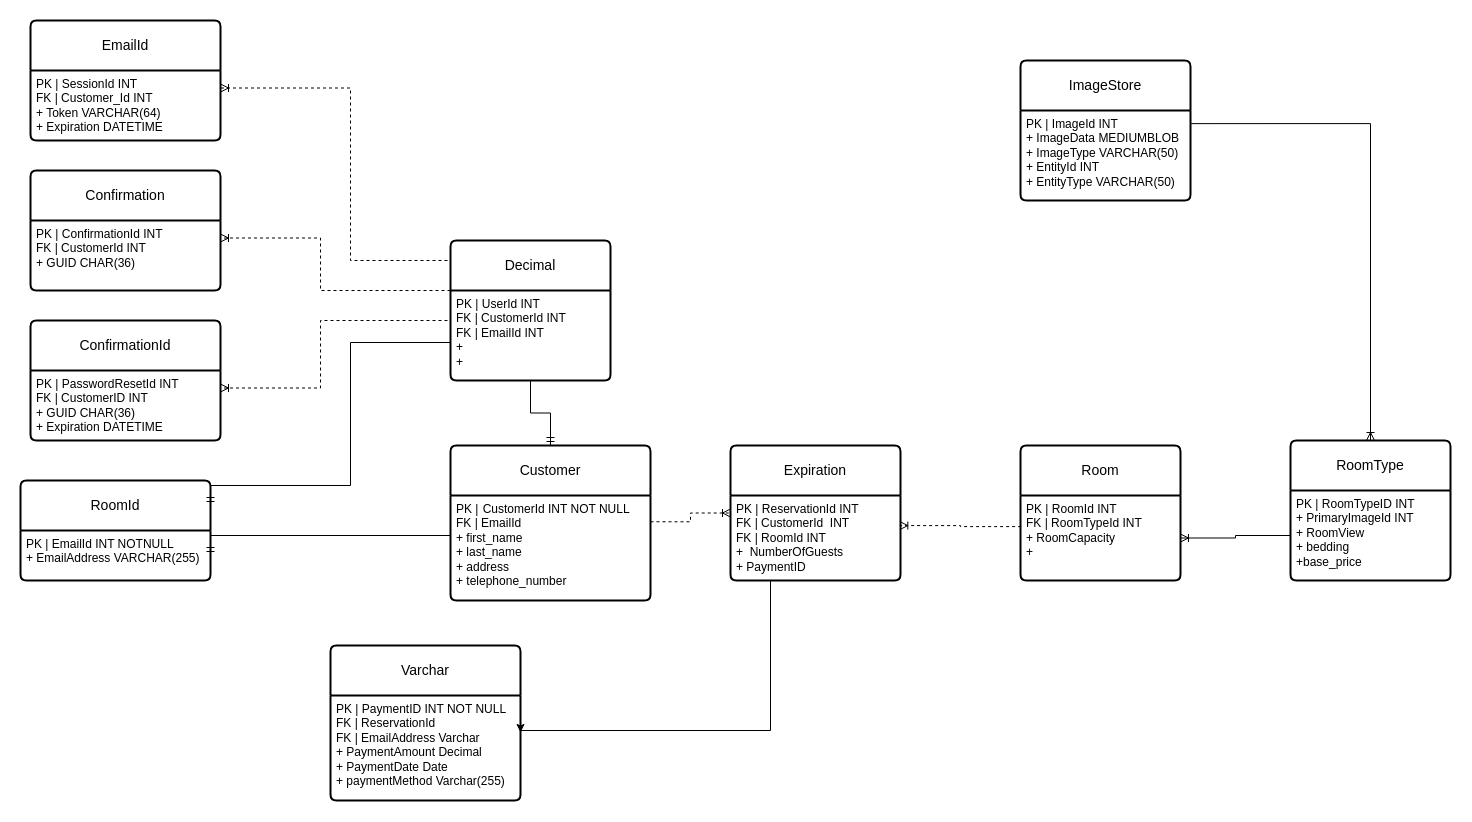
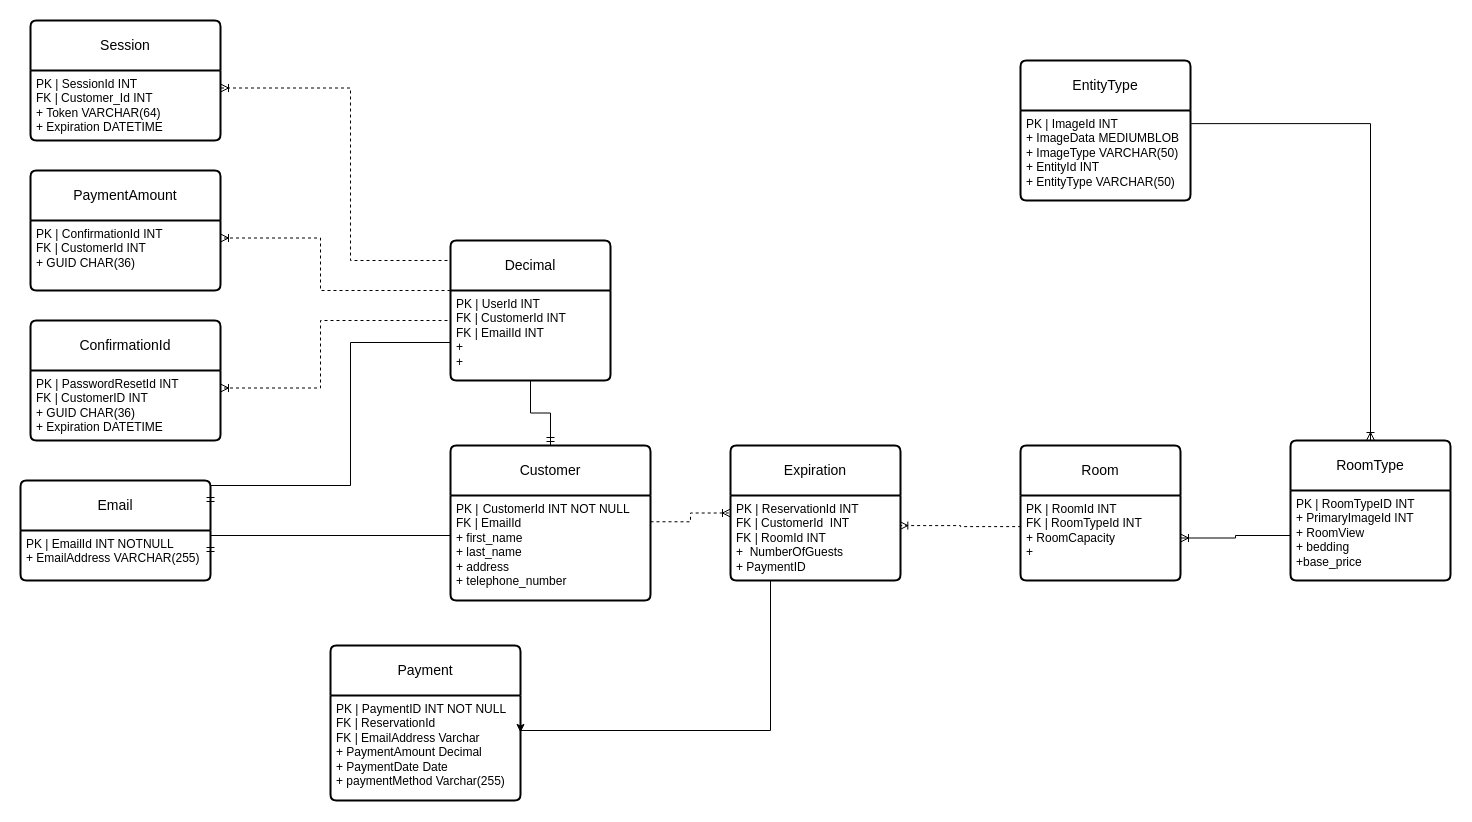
  <mxCell id="0" />
  <mxCell id="1" parent="0" />
  <mxCell id="2" value="Customer" style="swimlane;childLayout=stackLayout;horizontal=1;startSize=50;horizontalStack=0;rounded=1;fontSize=14;fontStyle=0;strokeWidth=2;resizeParent=0;resizeLast=1;shadow=0;dashed=0;align=center;arcSize=4;whiteSpace=wrap;html=1;" parent="1" vertex="1"><mxGeometry x="450" y="445" width="200" height="155" as="geometry"><mxRectangle x="480" y="445" width="100" height="50" as="alternateBounds" /></mxGeometry></mxCell>
  <mxCell id="3" value="PK |&lt;span style=&quot;white-space: pre;&quot;&gt;&#09;&lt;/span&gt;CustomerId INT NOT NULL&lt;div&gt;FK | EmailId&lt;/div&gt;&lt;div&gt;+ first_name&lt;/div&gt;&lt;div&gt;+ last_name&lt;/div&gt;&lt;div&gt;+ address&lt;/div&gt;&lt;div&gt;+ telephone_number&lt;/div&gt;" style="align=left;strokeColor=none;fillColor=none;spacingLeft=4;fontSize=12;verticalAlign=top;resizable=0;rotatable=0;part=1;html=1;" parent="2" vertex="1"><mxGeometry y="50" width="200" height="105" as="geometry" /></mxCell>
  <mxCell id="4" value="Expiration" style="swimlane;childLayout=stackLayout;horizontal=1;startSize=50;horizontalStack=0;rounded=1;fontSize=14;fontStyle=0;strokeWidth=2;resizeParent=0;resizeLast=1;shadow=0;dashed=0;align=center;arcSize=4;whiteSpace=wrap;html=1;" parent="1" vertex="1"><mxGeometry x="730" y="445" width="170" height="135" as="geometry" /></mxCell>
  <mxCell id="5" value="&lt;div&gt;PK | ReservationId INT&lt;/div&gt;FK | CustomerId&amp;nbsp; INT&lt;div&gt;FK | RoomId INT&lt;/div&gt;&lt;div&gt;+&amp;nbsp; NumberOfGuests&lt;/div&gt;&lt;div&gt;+ PaymentID&lt;/div&gt;" style="align=left;strokeColor=none;fillColor=none;spacingLeft=4;fontSize=12;verticalAlign=top;resizable=0;rotatable=0;part=1;html=1;" parent="4" vertex="1"><mxGeometry y="50" width="170" height="85" as="geometry" /></mxCell>
  <mxCell id="6" value="Room" style="swimlane;childLayout=stackLayout;horizontal=1;startSize=50;horizontalStack=0;rounded=1;fontSize=14;fontStyle=0;strokeWidth=2;resizeParent=0;resizeLast=1;shadow=0;dashed=0;align=center;arcSize=4;whiteSpace=wrap;html=1;" parent="1" vertex="1"><mxGeometry x="1020" y="445" width="160" height="135" as="geometry" /></mxCell>
  <mxCell id="7" value="&lt;div&gt;PK | RoomId INT&lt;/div&gt;FK | RoomTypeId INT&lt;br&gt;+ RoomCapacity&lt;br&gt;&lt;span style=&quot;background-color: initial;&quot;&gt;+&amp;nbsp;&lt;/span&gt;" style="align=left;strokeColor=none;fillColor=none;spacingLeft=4;fontSize=12;verticalAlign=top;resizable=0;rotatable=0;part=1;html=1;" parent="6" vertex="1"><mxGeometry y="50" width="160" height="85" as="geometry" /></mxCell>
- <mxCell id="8" value="EmailId" style="swimlane;childLayout=stackLayout;horizontal=1;startSize=50;horizontalStack=0;rounded=1;fontSize=14;fontStyle=0;strokeWidth=2;resizeParent=0;resizeLast=1;shadow=0;dashed=0;align=center;arcSize=4;whiteSpace=wrap;html=1;" parent="1" vertex="1"><mxGeometry x="30" y="20" width="190" height="120" as="geometry" /></mxCell>
+ <mxCell id="8" value="Session" style="swimlane;childLayout=stackLayout;horizontal=1;startSize=50;horizontalStack=0;rounded=1;fontSize=14;fontStyle=0;strokeWidth=2;resizeParent=0;resizeLast=1;shadow=0;dashed=0;align=center;arcSize=4;whiteSpace=wrap;html=1;" parent="1" vertex="1"><mxGeometry x="30" y="20" width="190" height="120" as="geometry" /></mxCell>
  <mxCell id="9" value="PK | SessionId INT&lt;div&gt;FK | Customer_Id INT&lt;/div&gt;&lt;div&gt;+ Token VARCHAR(64)&lt;/div&gt;&lt;div&gt;+ Expiration DATETIME&lt;/div&gt;" style="align=left;strokeColor=none;fillColor=none;spacingLeft=4;fontSize=12;verticalAlign=top;resizable=0;rotatable=0;part=1;html=1;" parent="8" vertex="1"><mxGeometry y="50" width="190" height="70" as="geometry" /></mxCell>
- <mxCell id="10" value="Confirmation" style="swimlane;childLayout=stackLayout;horizontal=1;startSize=50;horizontalStack=0;rounded=1;fontSize=14;fontStyle=0;strokeWidth=2;resizeParent=0;resizeLast=1;shadow=0;dashed=0;align=center;arcSize=4;whiteSpace=wrap;html=1;" parent="1" vertex="1"><mxGeometry x="30" y="170" width="190" height="120" as="geometry" /></mxCell>
+ <mxCell id="10" value="PaymentAmount" style="swimlane;childLayout=stackLayout;horizontal=1;startSize=50;horizontalStack=0;rounded=1;fontSize=14;fontStyle=0;strokeWidth=2;resizeParent=0;resizeLast=1;shadow=0;dashed=0;align=center;arcSize=4;whiteSpace=wrap;html=1;" parent="1" vertex="1"><mxGeometry x="30" y="170" width="190" height="120" as="geometry" /></mxCell>
  <mxCell id="11" value="PK | ConfirmationId INT&lt;br&gt;FK | CustomerId INT&lt;br&gt;+ GUID CHAR(36)" style="align=left;strokeColor=none;fillColor=none;spacingLeft=4;fontSize=12;verticalAlign=top;resizable=0;rotatable=0;part=1;html=1;" parent="10" vertex="1"><mxGeometry y="50" width="190" height="70" as="geometry" /></mxCell>
  <mxCell id="12" value="ConfirmationId" style="swimlane;childLayout=stackLayout;horizontal=1;startSize=50;horizontalStack=0;rounded=1;fontSize=14;fontStyle=0;strokeWidth=2;resizeParent=0;resizeLast=1;shadow=0;dashed=0;align=center;arcSize=4;whiteSpace=wrap;html=1;" parent="1" vertex="1"><mxGeometry x="30" y="320" width="190" height="120" as="geometry" /></mxCell>
  <mxCell id="13" value="PK | PasswordResetId INT&lt;br&gt;FK | CustomerID INT&lt;br&gt;+ GUID CHAR(36)&lt;div&gt;+ Expiration DATETIME&lt;/div&gt;" style="align=left;strokeColor=none;fillColor=none;spacingLeft=4;fontSize=12;verticalAlign=top;resizable=0;rotatable=0;part=1;html=1;" parent="12" vertex="1"><mxGeometry y="50" width="190" height="70" as="geometry" /></mxCell>
  <mxCell id="14" style="edgeStyle=orthogonalEdgeStyle;rounded=0;orthogonalLoop=1;jettySize=auto;html=1;exitX=0;exitY=0.25;exitDx=0;exitDy=0;entryX=1;entryY=0.25;entryDx=0;entryDy=0;dashed=1;endArrow=ERoneToMany;endFill=0;" parent="1" source="23" target="9" edge="1"><mxGeometry relative="1" as="geometry"><Array as="points"><mxPoint x="450" y="260" /><mxPoint x="350" y="260" /><mxPoint x="350" y="88" /></Array></mxGeometry></mxCell>
  <mxCell id="15" style="edgeStyle=orthogonalEdgeStyle;rounded=0;orthogonalLoop=1;jettySize=auto;html=1;exitX=0;exitY=0.5;exitDx=0;exitDy=0;entryX=1;entryY=0.25;entryDx=0;entryDy=0;dashed=1;endArrow=ERoneToMany;endFill=0;" parent="1" source="24" target="13" edge="1"><mxGeometry relative="1" as="geometry"><Array as="points"><mxPoint x="450" y="320" /><mxPoint x="320" y="320" /><mxPoint x="320" y="388" /></Array></mxGeometry></mxCell>
  <mxCell id="16" style="edgeStyle=orthogonalEdgeStyle;rounded=0;orthogonalLoop=1;jettySize=auto;html=1;exitX=1;exitY=0.25;exitDx=0;exitDy=0;entryX=0;entryY=0.5;entryDx=0;entryDy=0;endArrow=ERoneToMany;endFill=0;dashed=1;" parent="1" source="3" target="4" edge="1"><mxGeometry relative="1" as="geometry" /></mxCell>
  <mxCell id="17" style="edgeStyle=orthogonalEdgeStyle;rounded=0;orthogonalLoop=1;jettySize=auto;html=1;exitX=0.004;exitY=0.366;exitDx=0;exitDy=0;entryX=0.996;entryY=0.354;entryDx=0;entryDy=0;entryPerimeter=0;dashed=1;endArrow=ERoneToMany;endFill=0;exitPerimeter=0;" parent="1" source="7" target="5" edge="1"><mxGeometry relative="1" as="geometry" /></mxCell>
- <mxCell id="18" value="ImageStore" style="swimlane;childLayout=stackLayout;horizontal=1;startSize=50;horizontalStack=0;rounded=1;fontSize=14;fontStyle=0;strokeWidth=2;resizeParent=0;resizeLast=1;shadow=0;dashed=0;align=center;arcSize=4;whiteSpace=wrap;html=1;" parent="1" vertex="1"><mxGeometry x="1020" y="60" width="170" height="140" as="geometry" /></mxCell>
+ <mxCell id="18" value="EntityType" style="swimlane;childLayout=stackLayout;horizontal=1;startSize=50;horizontalStack=0;rounded=1;fontSize=14;fontStyle=0;strokeWidth=2;resizeParent=0;resizeLast=1;shadow=0;dashed=0;align=center;arcSize=4;whiteSpace=wrap;html=1;" parent="1" vertex="1"><mxGeometry x="1020" y="60" width="170" height="140" as="geometry" /></mxCell>
  <mxCell id="19" value="PK | ImageId INT&lt;br&gt;+ ImageData MEDIUMBLOB&lt;div&gt;+ ImageType VARCHAR(50)&lt;/div&gt;&lt;div&gt;+ EntityId INT&lt;/div&gt;&lt;div&gt;+ EntityType VARCHAR(50)&lt;/div&gt;" style="align=left;strokeColor=none;fillColor=none;spacingLeft=4;fontSize=12;verticalAlign=top;resizable=0;rotatable=0;part=1;html=1;" parent="18" vertex="1"><mxGeometry y="50" width="170" height="90" as="geometry" /></mxCell>
  <mxCell id="20" value="RoomType" style="swimlane;childLayout=stackLayout;horizontal=1;startSize=50;horizontalStack=0;rounded=1;fontSize=14;fontStyle=0;strokeWidth=2;resizeParent=0;resizeLast=1;shadow=0;dashed=0;align=center;arcSize=4;whiteSpace=wrap;html=1;" parent="1" vertex="1"><mxGeometry x="1290" y="440" width="160" height="140" as="geometry" /></mxCell>
  <mxCell id="21" value="PK | RoomTypeID INT&lt;br&gt;+ PrimaryImageId INT&lt;div&gt;+ RoomView&lt;/div&gt;&lt;div&gt;+ bedding&lt;/div&gt;&lt;div&gt;+base_price&lt;/div&gt;" style="align=left;strokeColor=none;fillColor=none;spacingLeft=4;fontSize=12;verticalAlign=top;resizable=0;rotatable=0;part=1;html=1;" parent="20" vertex="1"><mxGeometry y="50" width="160" height="90" as="geometry" /></mxCell>
  <mxCell id="22" style="edgeStyle=orthogonalEdgeStyle;rounded=0;orthogonalLoop=1;jettySize=auto;html=1;exitX=0.5;exitY=0;exitDx=0;exitDy=0;entryX=1.004;entryY=0.146;entryDx=0;entryDy=0;entryPerimeter=0;endArrow=none;endFill=0;startArrow=ERoneToMany;startFill=0;" parent="1" source="20" target="19" edge="1"><mxGeometry relative="1" as="geometry" /></mxCell>
  <mxCell id="23" value="Decimal" style="swimlane;childLayout=stackLayout;horizontal=1;startSize=50;horizontalStack=0;rounded=1;fontSize=14;fontStyle=0;strokeWidth=2;resizeParent=0;resizeLast=1;shadow=0;dashed=0;align=center;arcSize=4;whiteSpace=wrap;html=1;" parent="1" vertex="1"><mxGeometry x="450" y="240" width="160" height="140" as="geometry" /></mxCell>
  <mxCell id="24" value="PK | UserId INT&lt;br&gt;FK | CustomerId INT&lt;br&gt;FK | EmailId INT&lt;br&gt;&lt;div&gt;+&amp;nbsp;&lt;/div&gt;&lt;div&gt;+&amp;nbsp;&lt;/div&gt;" style="align=left;strokeColor=none;fillColor=none;spacingLeft=4;fontSize=12;verticalAlign=top;resizable=0;rotatable=0;part=1;html=1;" parent="23" vertex="1"><mxGeometry y="50" width="160" height="90" as="geometry" /></mxCell>
  <mxCell id="25" style="edgeStyle=orthogonalEdgeStyle;rounded=0;orthogonalLoop=1;jettySize=auto;html=1;exitX=0.5;exitY=1;exitDx=0;exitDy=0;entryX=0.5;entryY=0;entryDx=0;entryDy=0;endArrow=ERmandOne;endFill=0;" parent="1" source="24" target="2" edge="1"><mxGeometry relative="1" as="geometry" /></mxCell>
- <mxCell id="26" value="RoomId" style="swimlane;childLayout=stackLayout;horizontal=1;startSize=50;horizontalStack=0;rounded=1;fontSize=14;fontStyle=0;strokeWidth=2;resizeParent=0;resizeLast=1;shadow=0;dashed=0;align=center;arcSize=4;whiteSpace=wrap;html=1;" parent="1" vertex="1"><mxGeometry x="20" y="480" width="190" height="100" as="geometry" /></mxCell>
+ <mxCell id="26" value="Email" style="swimlane;childLayout=stackLayout;horizontal=1;startSize=50;horizontalStack=0;rounded=1;fontSize=14;fontStyle=0;strokeWidth=2;resizeParent=0;resizeLast=1;shadow=0;dashed=0;align=center;arcSize=4;whiteSpace=wrap;html=1;" parent="1" vertex="1"><mxGeometry x="20" y="480" width="190" height="100" as="geometry" /></mxCell>
  <mxCell id="27" value="PK | EmailId INT NOTNULL&lt;div&gt;+ EmailAddress VARCHAR(255)&lt;/div&gt;" style="align=left;strokeColor=none;fillColor=none;spacingLeft=4;fontSize=12;verticalAlign=top;resizable=0;rotatable=0;part=1;html=1;" parent="26" vertex="1"><mxGeometry y="50" width="190" height="50" as="geometry" /></mxCell>
  <mxCell id="28" style="edgeStyle=orthogonalEdgeStyle;rounded=0;orthogonalLoop=1;jettySize=auto;html=1;exitX=0;exitY=0.75;exitDx=0;exitDy=0;entryX=1;entryY=0.25;entryDx=0;entryDy=0;endArrow=ERmandOne;endFill=0;" parent="1" source="24" target="26" edge="1"><mxGeometry relative="1" as="geometry"><Array as="points"><mxPoint x="350" y="342" /><mxPoint x="350" y="485" /></Array></mxGeometry></mxCell>
  <mxCell id="29" style="edgeStyle=orthogonalEdgeStyle;rounded=0;orthogonalLoop=1;jettySize=auto;html=1;exitX=0;exitY=0.5;exitDx=0;exitDy=0;entryX=1;entryY=0.5;entryDx=0;entryDy=0;endArrow=ERmandOne;endFill=0;" parent="1" source="3" target="27" edge="1"><mxGeometry relative="1" as="geometry"><Array as="points"><mxPoint x="450" y="535" /></Array></mxGeometry></mxCell>
  <mxCell id="30" style="edgeStyle=orthogonalEdgeStyle;rounded=0;orthogonalLoop=1;jettySize=auto;html=1;exitX=0;exitY=0;exitDx=0;exitDy=0;entryX=1;entryY=0.25;entryDx=0;entryDy=0;dashed=1;endArrow=ERoneToMany;endFill=0;" parent="1" source="24" target="11" edge="1"><mxGeometry relative="1" as="geometry"><Array as="points"><mxPoint x="320" y="290" /><mxPoint x="320" y="238" /></Array></mxGeometry></mxCell>
  <mxCell id="31" value="" style="edgeStyle=orthogonalEdgeStyle;rounded=0;orthogonalLoop=1;jettySize=auto;html=1;endArrow=ERoneToMany;endFill=0;" parent="1" source="21" target="7" edge="1"><mxGeometry relative="1" as="geometry" /></mxCell>
- <mxCell id="32" value="Varchar" style="swimlane;childLayout=stackLayout;horizontal=1;startSize=50;horizontalStack=0;rounded=1;fontSize=14;fontStyle=0;strokeWidth=2;resizeParent=0;resizeLast=1;shadow=0;dashed=0;align=center;arcSize=4;whiteSpace=wrap;html=1;" parent="1" vertex="1"><mxGeometry x="330" y="645" width="190" height="155" as="geometry" /></mxCell>
+ <mxCell id="32" value="Payment" style="swimlane;childLayout=stackLayout;horizontal=1;startSize=50;horizontalStack=0;rounded=1;fontSize=14;fontStyle=0;strokeWidth=2;resizeParent=0;resizeLast=1;shadow=0;dashed=0;align=center;arcSize=4;whiteSpace=wrap;html=1;" parent="1" vertex="1"><mxGeometry x="330" y="645" width="190" height="155" as="geometry" /></mxCell>
  <mxCell id="33" style="edgeStyle=orthogonalEdgeStyle;rounded=0;orthogonalLoop=1;jettySize=auto;html=1;exitX=0.5;exitY=1;exitDx=0;exitDy=0;entryX=0.995;entryY=0.411;entryDx=0;entryDy=0;entryPerimeter=0;" parent="32" edge="1"><mxGeometry relative="1" as="geometry"><mxPoint x="190" y="86.99" as="targetPoint" /><mxPoint x="510.95" y="-65" as="sourcePoint" /><Array as="points"><mxPoint x="440" y="-65" /><mxPoint x="440" y="85" /><mxPoint x="190" y="85" /></Array></mxGeometry></mxCell>
  <mxCell id="34" value="PK | PaymentID INT NOT NULL&lt;div&gt;FK | ReservationId&lt;br&gt;&lt;div&gt;FK | EmailAddress Varchar&lt;/div&gt;&lt;div&gt;+ PaymentAmount Decimal&lt;/div&gt;&lt;div&gt;+ PaymentDate Date&lt;/div&gt;&lt;div&gt;+ paymentMethod Varchar(255)&lt;/div&gt;&lt;/div&gt;" style="align=left;strokeColor=none;fillColor=none;spacingLeft=4;fontSize=12;verticalAlign=top;resizable=0;rotatable=0;part=1;html=1;" parent="32" vertex="1"><mxGeometry y="50" width="190" height="105" as="geometry" /></mxCell>
